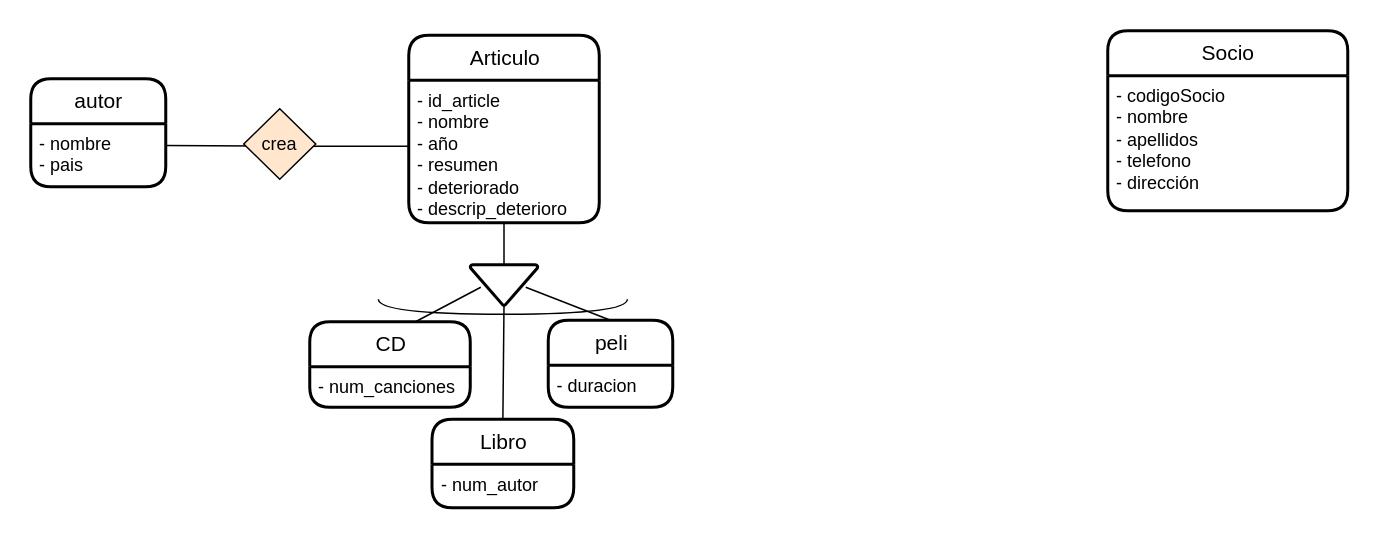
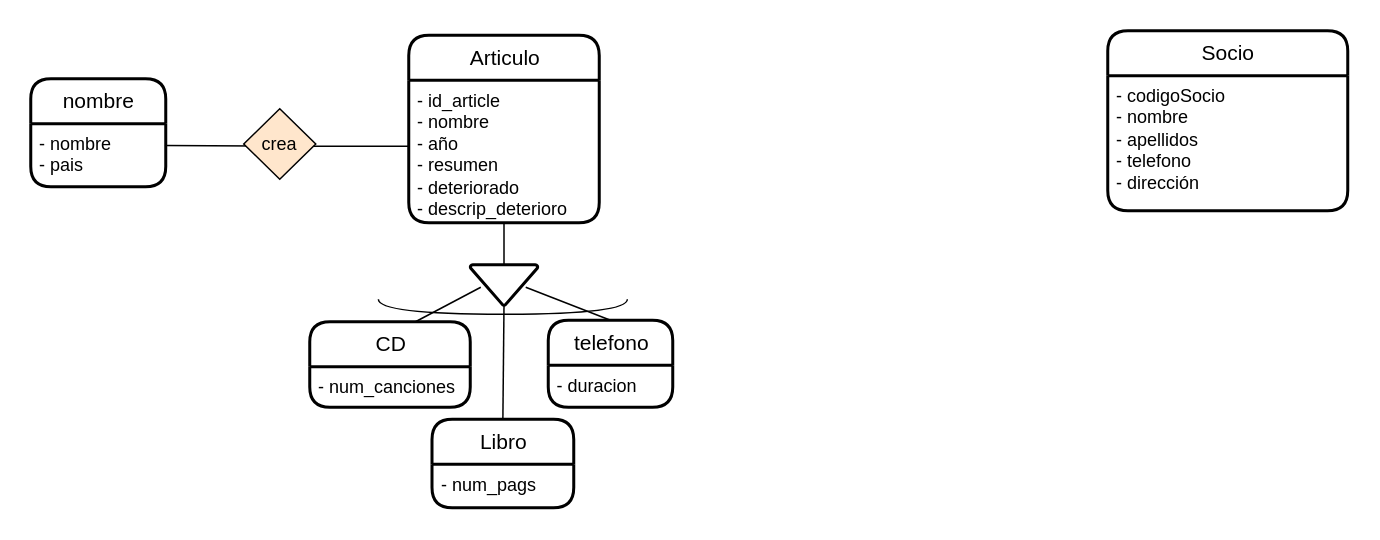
  <mxCell id="0" />
  <mxCell id="1" parent="0" />
  <mxCell id="2" value="Socio" style="swimlane;childLayout=stackLayout;horizontal=1;startSize=30;horizontalStack=0;rounded=1;fontSize=14;fontStyle=0;strokeWidth=2;resizeParent=0;resizeLast=1;shadow=0;dashed=0;align=center;html=1;" vertex="1" parent="1"><mxGeometry x="738" y="20" width="160" height="120" as="geometry" /></mxCell>
  <mxCell id="3" value="- codigoSocio&lt;br&gt;- nombre&lt;br&gt;- apellidos&lt;br&gt;- telefono&lt;br&gt;- dirección" style="align=left;strokeColor=none;fillColor=none;spacingLeft=4;fontSize=12;verticalAlign=top;resizable=0;rotatable=0;part=1;html=1;" vertex="1" parent="2"><mxGeometry y="30" width="160" height="90" as="geometry" /></mxCell>
  <mxCell id="4" value="Articulo" style="swimlane;childLayout=stackLayout;horizontal=1;startSize=30;horizontalStack=0;rounded=1;fontSize=14;fontStyle=0;strokeWidth=2;resizeParent=0;resizeLast=1;shadow=0;dashed=0;align=center;html=1;" vertex="1" parent="1"><mxGeometry x="272" y="23" width="127" height="125" as="geometry" /></mxCell>
  <mxCell id="5" value="&lt;div&gt;- id_article&lt;/div&gt;&lt;div&gt;- nombre&lt;/div&gt;&lt;div&gt;- año&lt;/div&gt;&lt;div&gt;- resumen&lt;br&gt;&lt;/div&gt;&lt;div&gt;- deteriorado&lt;/div&gt;&lt;div&gt;- descrip_deterioro&lt;br&gt;&lt;/div&gt;&lt;div&gt;&lt;br&gt;&lt;/div&gt;" style="align=left;strokeColor=none;fillColor=none;spacingLeft=4;fontSize=12;verticalAlign=top;resizable=0;rotatable=0;part=1;html=1;" vertex="1" parent="4"><mxGeometry y="30" width="127" height="95" as="geometry" /></mxCell>
  <mxCell id="6" style="edgeStyle=orthogonalEdgeStyle;rounded=0;orthogonalLoop=1;jettySize=auto;html=1;fontSize=12;endArrow=none;endFill=0;entryX=0.5;entryY=0;entryDx=0;entryDy=0;entryPerimeter=0;" edge="1" parent="1" source="5" target="7"><mxGeometry relative="1" as="geometry"><mxPoint x="335.5" y="176" as="targetPoint" /></mxGeometry></mxCell>
  <mxCell id="7" value="" style="strokeWidth=2;html=1;shape=mxgraph.flowchart.merge_or_storage;whiteSpace=wrap;fontSize=12;" vertex="1" parent="1"><mxGeometry x="313" y="176" width="45" height="27" as="geometry" /></mxCell>
  <mxCell id="8" value="" style="endArrow=none;html=1;rounded=0;fontSize=12;entryX=0.156;entryY=0.556;entryDx=0;entryDy=0;entryPerimeter=0;exitX=0.644;exitY=0.015;exitDx=0;exitDy=0;exitPerimeter=0;" edge="1" parent="1" source="9" target="7"><mxGeometry relative="1" as="geometry"><mxPoint x="284" y="210" as="sourcePoint" /><mxPoint x="245" y="120" as="targetPoint" /></mxGeometry></mxCell>
  <mxCell id="9" value="CD" style="swimlane;childLayout=stackLayout;horizontal=1;startSize=30;horizontalStack=0;rounded=1;fontSize=14;fontStyle=0;strokeWidth=2;resizeParent=0;resizeLast=1;shadow=0;dashed=0;align=center;html=1;" vertex="1" parent="1"><mxGeometry x="206" y="214" width="107" height="57" as="geometry" /></mxCell>
  <mxCell id="10" value="- num_canciones" style="align=left;strokeColor=none;fillColor=none;spacingLeft=4;fontSize=12;verticalAlign=top;resizable=0;rotatable=0;part=1;html=1;" vertex="1" parent="9"><mxGeometry y="30" width="107" height="27" as="geometry" /></mxCell>
  <mxCell id="11" value="" style="endArrow=none;html=1;rounded=0;fontSize=12;entryX=0.5;entryY=1;entryDx=0;entryDy=0;entryPerimeter=0;exitX=0.5;exitY=0;exitDx=0;exitDy=0;" edge="1" parent="1" source="12" target="7"><mxGeometry relative="1" as="geometry"><mxPoint x="338" y="225" as="sourcePoint" /><mxPoint x="330.02" y="201.012" as="targetPoint" /></mxGeometry></mxCell>
  <mxCell id="12" value="Libro" style="swimlane;childLayout=stackLayout;horizontal=1;startSize=30;horizontalStack=0;rounded=1;fontSize=14;fontStyle=0;strokeWidth=2;resizeParent=0;resizeLast=1;shadow=0;dashed=0;align=center;html=1;" vertex="1" parent="1"><mxGeometry x="287.5" y="279" width="94.5" height="59" as="geometry" /></mxCell>
- <mxCell id="13" value="- num_autor" style="align=left;strokeColor=none;fillColor=none;spacingLeft=4;fontSize=12;verticalAlign=top;resizable=0;rotatable=0;part=1;html=1;" vertex="1" parent="12"><mxGeometry y="30" width="94.5" height="29" as="geometry" /></mxCell>
- <mxCell id="14" value="peli" style="swimlane;childLayout=stackLayout;horizontal=1;startSize=30;horizontalStack=0;rounded=1;fontSize=14;fontStyle=0;strokeWidth=2;resizeParent=0;resizeLast=1;shadow=0;dashed=0;align=center;html=1;" vertex="1" parent="1"><mxGeometry x="365" y="213" width="83" height="58" as="geometry" /></mxCell>
+ <mxCell id="13" value="- num_pags" style="align=left;strokeColor=none;fillColor=none;spacingLeft=4;fontSize=12;verticalAlign=top;resizable=0;rotatable=0;part=1;html=1;" vertex="1" parent="12"><mxGeometry y="30" width="94.5" height="29" as="geometry" /></mxCell>
+ <mxCell id="14" value="telefono" style="swimlane;childLayout=stackLayout;horizontal=1;startSize=30;horizontalStack=0;rounded=1;fontSize=14;fontStyle=0;strokeWidth=2;resizeParent=0;resizeLast=1;shadow=0;dashed=0;align=center;html=1;" vertex="1" parent="1"><mxGeometry x="365" y="213" width="83" height="58" as="geometry" /></mxCell>
  <mxCell id="15" value="- duracion" style="align=left;strokeColor=none;fillColor=none;spacingLeft=4;fontSize=12;verticalAlign=top;resizable=0;rotatable=0;part=1;html=1;" vertex="1" parent="14"><mxGeometry y="30" width="83" height="28" as="geometry" /></mxCell>
  <mxCell id="16" value="" style="endArrow=none;html=1;rounded=0;fontSize=12;exitX=0.822;exitY=0.556;exitDx=0;exitDy=0;exitPerimeter=0;entryX=0.5;entryY=0;entryDx=0;entryDy=0;" edge="1" parent="1" source="7" target="14"><mxGeometry relative="1" as="geometry"><mxPoint x="295" y="185" as="sourcePoint" /><mxPoint x="455" y="185" as="targetPoint" /></mxGeometry></mxCell>
  <mxCell id="17" value="" style="endArrow=none;html=1;rounded=0;fontSize=12;exitX=0.994;exitY=0.344;exitDx=0;exitDy=0;exitPerimeter=0;" edge="1" parent="1" source="19"><mxGeometry relative="1" as="geometry"><mxPoint x="155" y="97" as="sourcePoint" /><mxPoint x="272" y="97" as="targetPoint" /><Array as="points"><mxPoint x="193" y="97" /></Array></mxGeometry></mxCell>
- <mxCell id="18" value="autor" style="swimlane;childLayout=stackLayout;horizontal=1;startSize=30;horizontalStack=0;rounded=1;fontSize=14;fontStyle=0;strokeWidth=2;resizeParent=0;resizeLast=1;shadow=0;dashed=0;align=center;html=1;" vertex="1" parent="1"><mxGeometry x="20" y="52" width="90" height="72" as="geometry" /></mxCell>
+ <mxCell id="18" value="nombre" style="swimlane;childLayout=stackLayout;horizontal=1;startSize=30;horizontalStack=0;rounded=1;fontSize=14;fontStyle=0;strokeWidth=2;resizeParent=0;resizeLast=1;shadow=0;dashed=0;align=center;html=1;" vertex="1" parent="1"><mxGeometry x="20" y="52" width="90" height="72" as="geometry" /></mxCell>
  <mxCell id="19" value="&lt;div&gt;- nombre&lt;/div&gt;&lt;div&gt;- pais&lt;br&gt;&lt;/div&gt;" style="align=left;strokeColor=none;fillColor=none;spacingLeft=4;fontSize=12;verticalAlign=top;resizable=0;rotatable=0;part=1;html=1;" vertex="1" parent="18"><mxGeometry y="30" width="90" height="42" as="geometry" /></mxCell>
  <mxCell id="20" value="crea" style="rhombus;whiteSpace=wrap;html=1;fontSize=12;fillColor=#ffe6cc;" vertex="1" parent="1"><mxGeometry x="162" y="72" width="48" height="47" as="geometry" /></mxCell>
  <mxCell id="21" value="" style="shape=requiredInterface;html=1;verticalLabelPosition=bottom;sketch=0;fontSize=12;direction=south;" vertex="1" parent="1"><mxGeometry x="251.75" y="199" width="166" height="10" as="geometry" /></mxCell>
